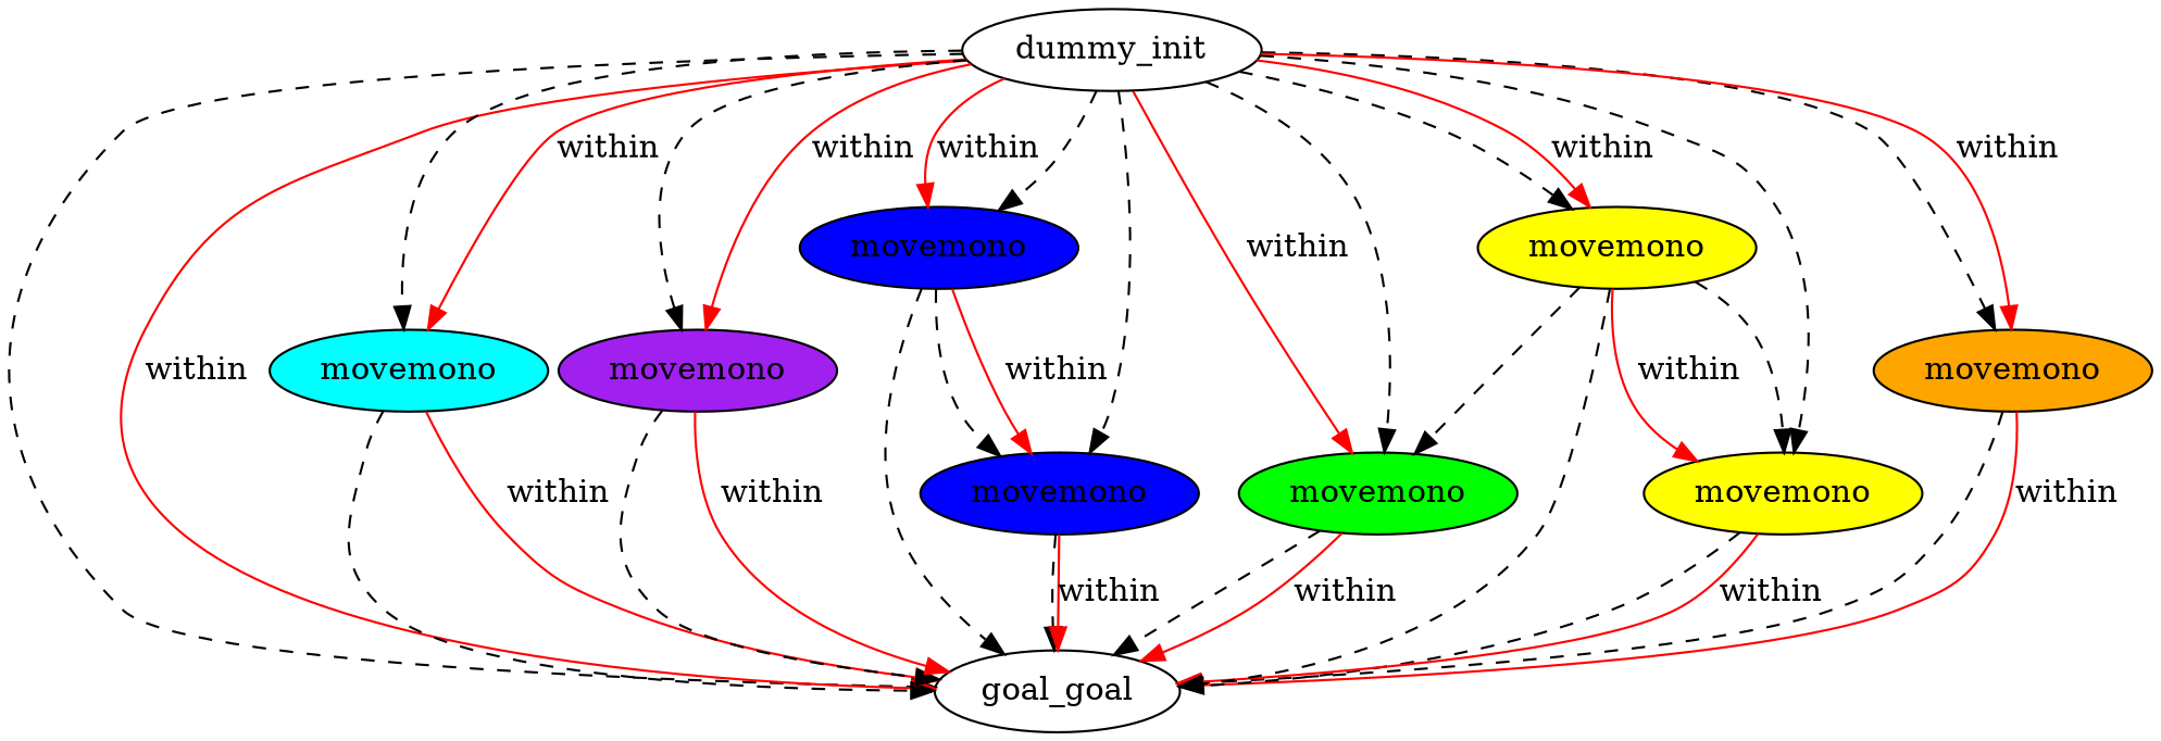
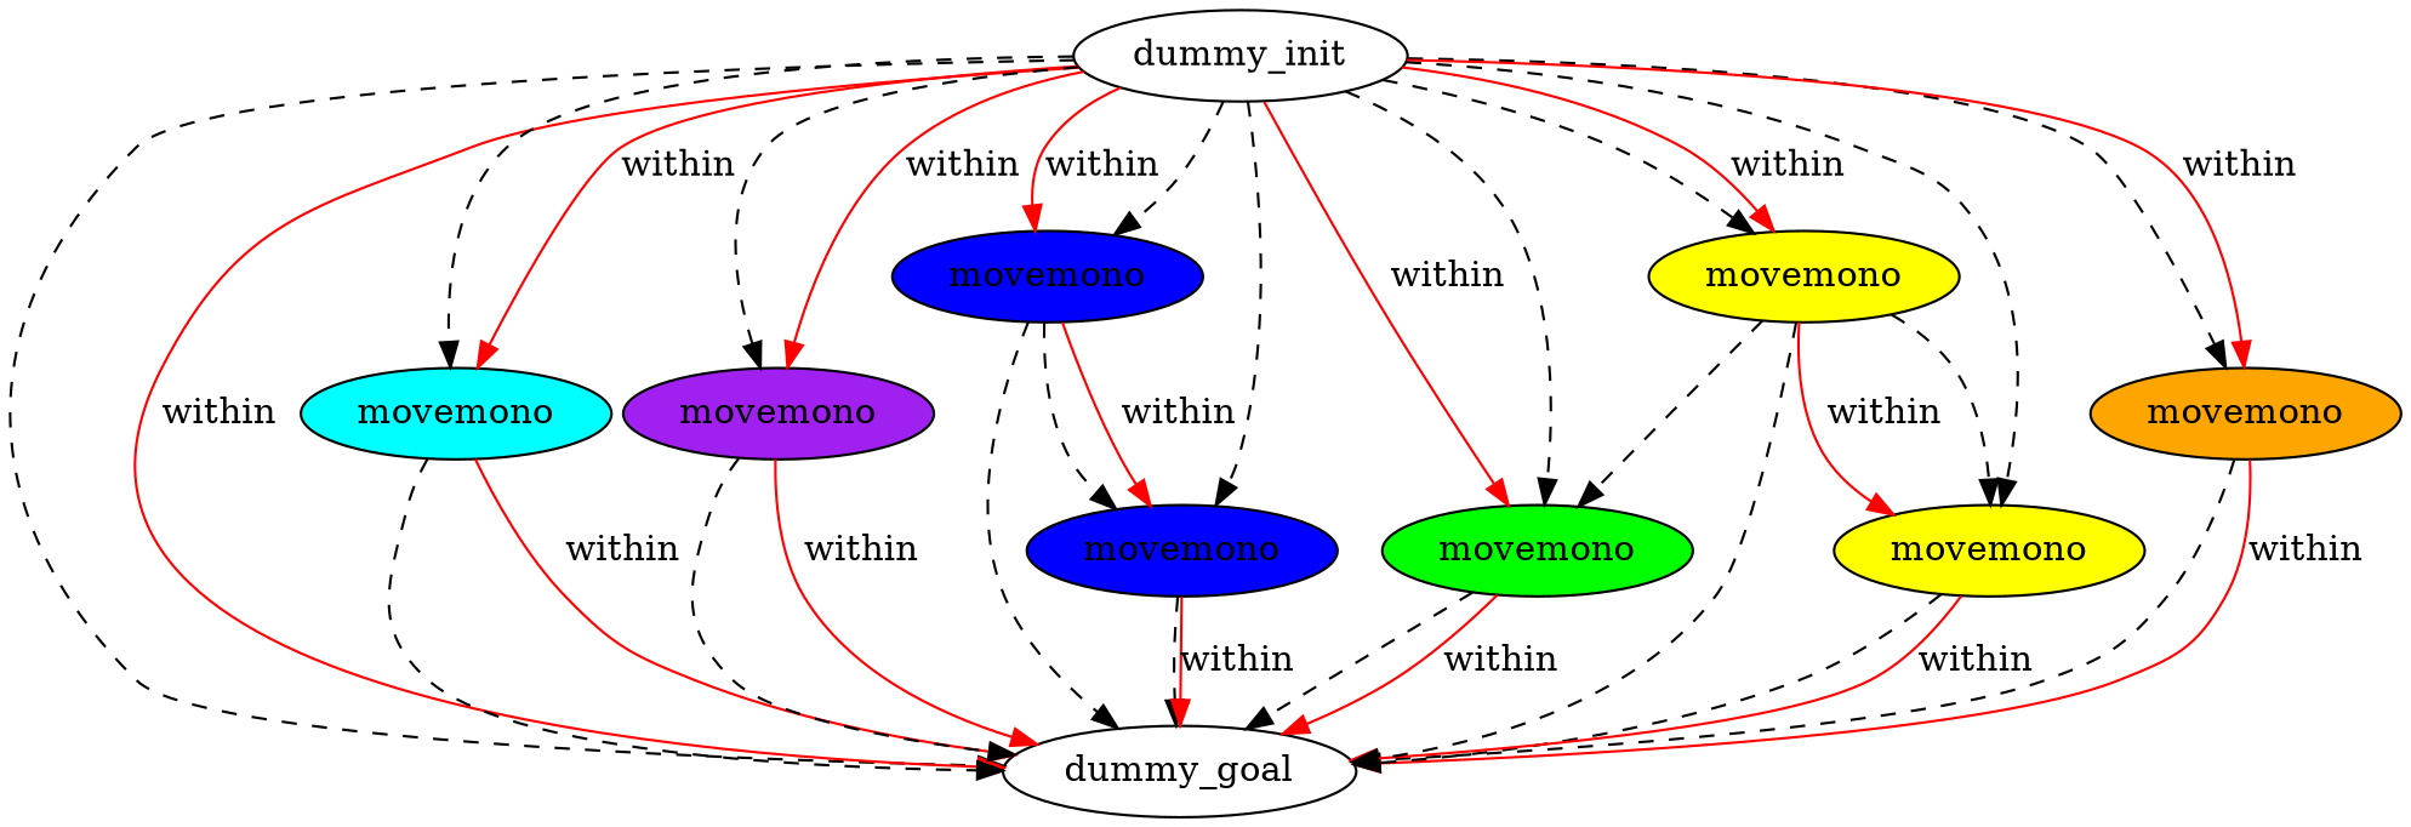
  digraph {
    node [fillcolor=white style=filled]
    edge [color=black style=dashed]
    n1 [label=dummy_init]
-   n2 [label=goal_goal]
+   n2 [label=dummy_goal]
    n3 [fillcolor=cyan label=movemono]
    n4 [fillcolor=purple label=movemono]
    n5 [fillcolor=blue label=movemono]
    n6 [fillcolor=blue label=movemono]
    n7 [fillcolor=green label=movemono]
    n8 [fillcolor=orange label=movemono]
    n9 [fillcolor=yellow label=movemono]
    n10 [fillcolor=yellow label=movemono]
    n1 -> n2
    n1 -> n2 [color=red label=within style=""]
    n1 -> n3
    n1 -> n3 [color=red label=within style=""]
    n1 -> n4
    n1 -> n4 [color=red label=within style=""]
    n1 -> n5
    n1 -> n6
    n1 -> n6 [color=red label=within style=""]
    n1 -> n7
    n1 -> n7 [color=red label=within style=""]
    n1 -> n8
    n1 -> n8 [color=red label=within style=""]
    n1 -> n9
    n1 -> n10
    n1 -> n10 [color=red label=within style=""]
    n3 -> n2
    n3 -> n2 [color=red label=within style=""]
    n4 -> n2
    n4 -> n2 [color=red label=within style=""]
    n5 -> n2
    n5 -> n2 [color=red label=within style=""]
    n6 -> n2
    n6 -> n5
    n6 -> n5 [color=red label=within style=""]
    n7 -> n2
    n7 -> n2 [color=red label=within style=""]
    n8 -> n2
    n8 -> n2 [color=red label=within style=""]
    n9 -> n2
    n9 -> n2 [color=red label=within style=""]
    n10 -> n2
    n10 -> n7
    n10 -> n9
    n10 -> n9 [color=red label=within style=""]
  }
